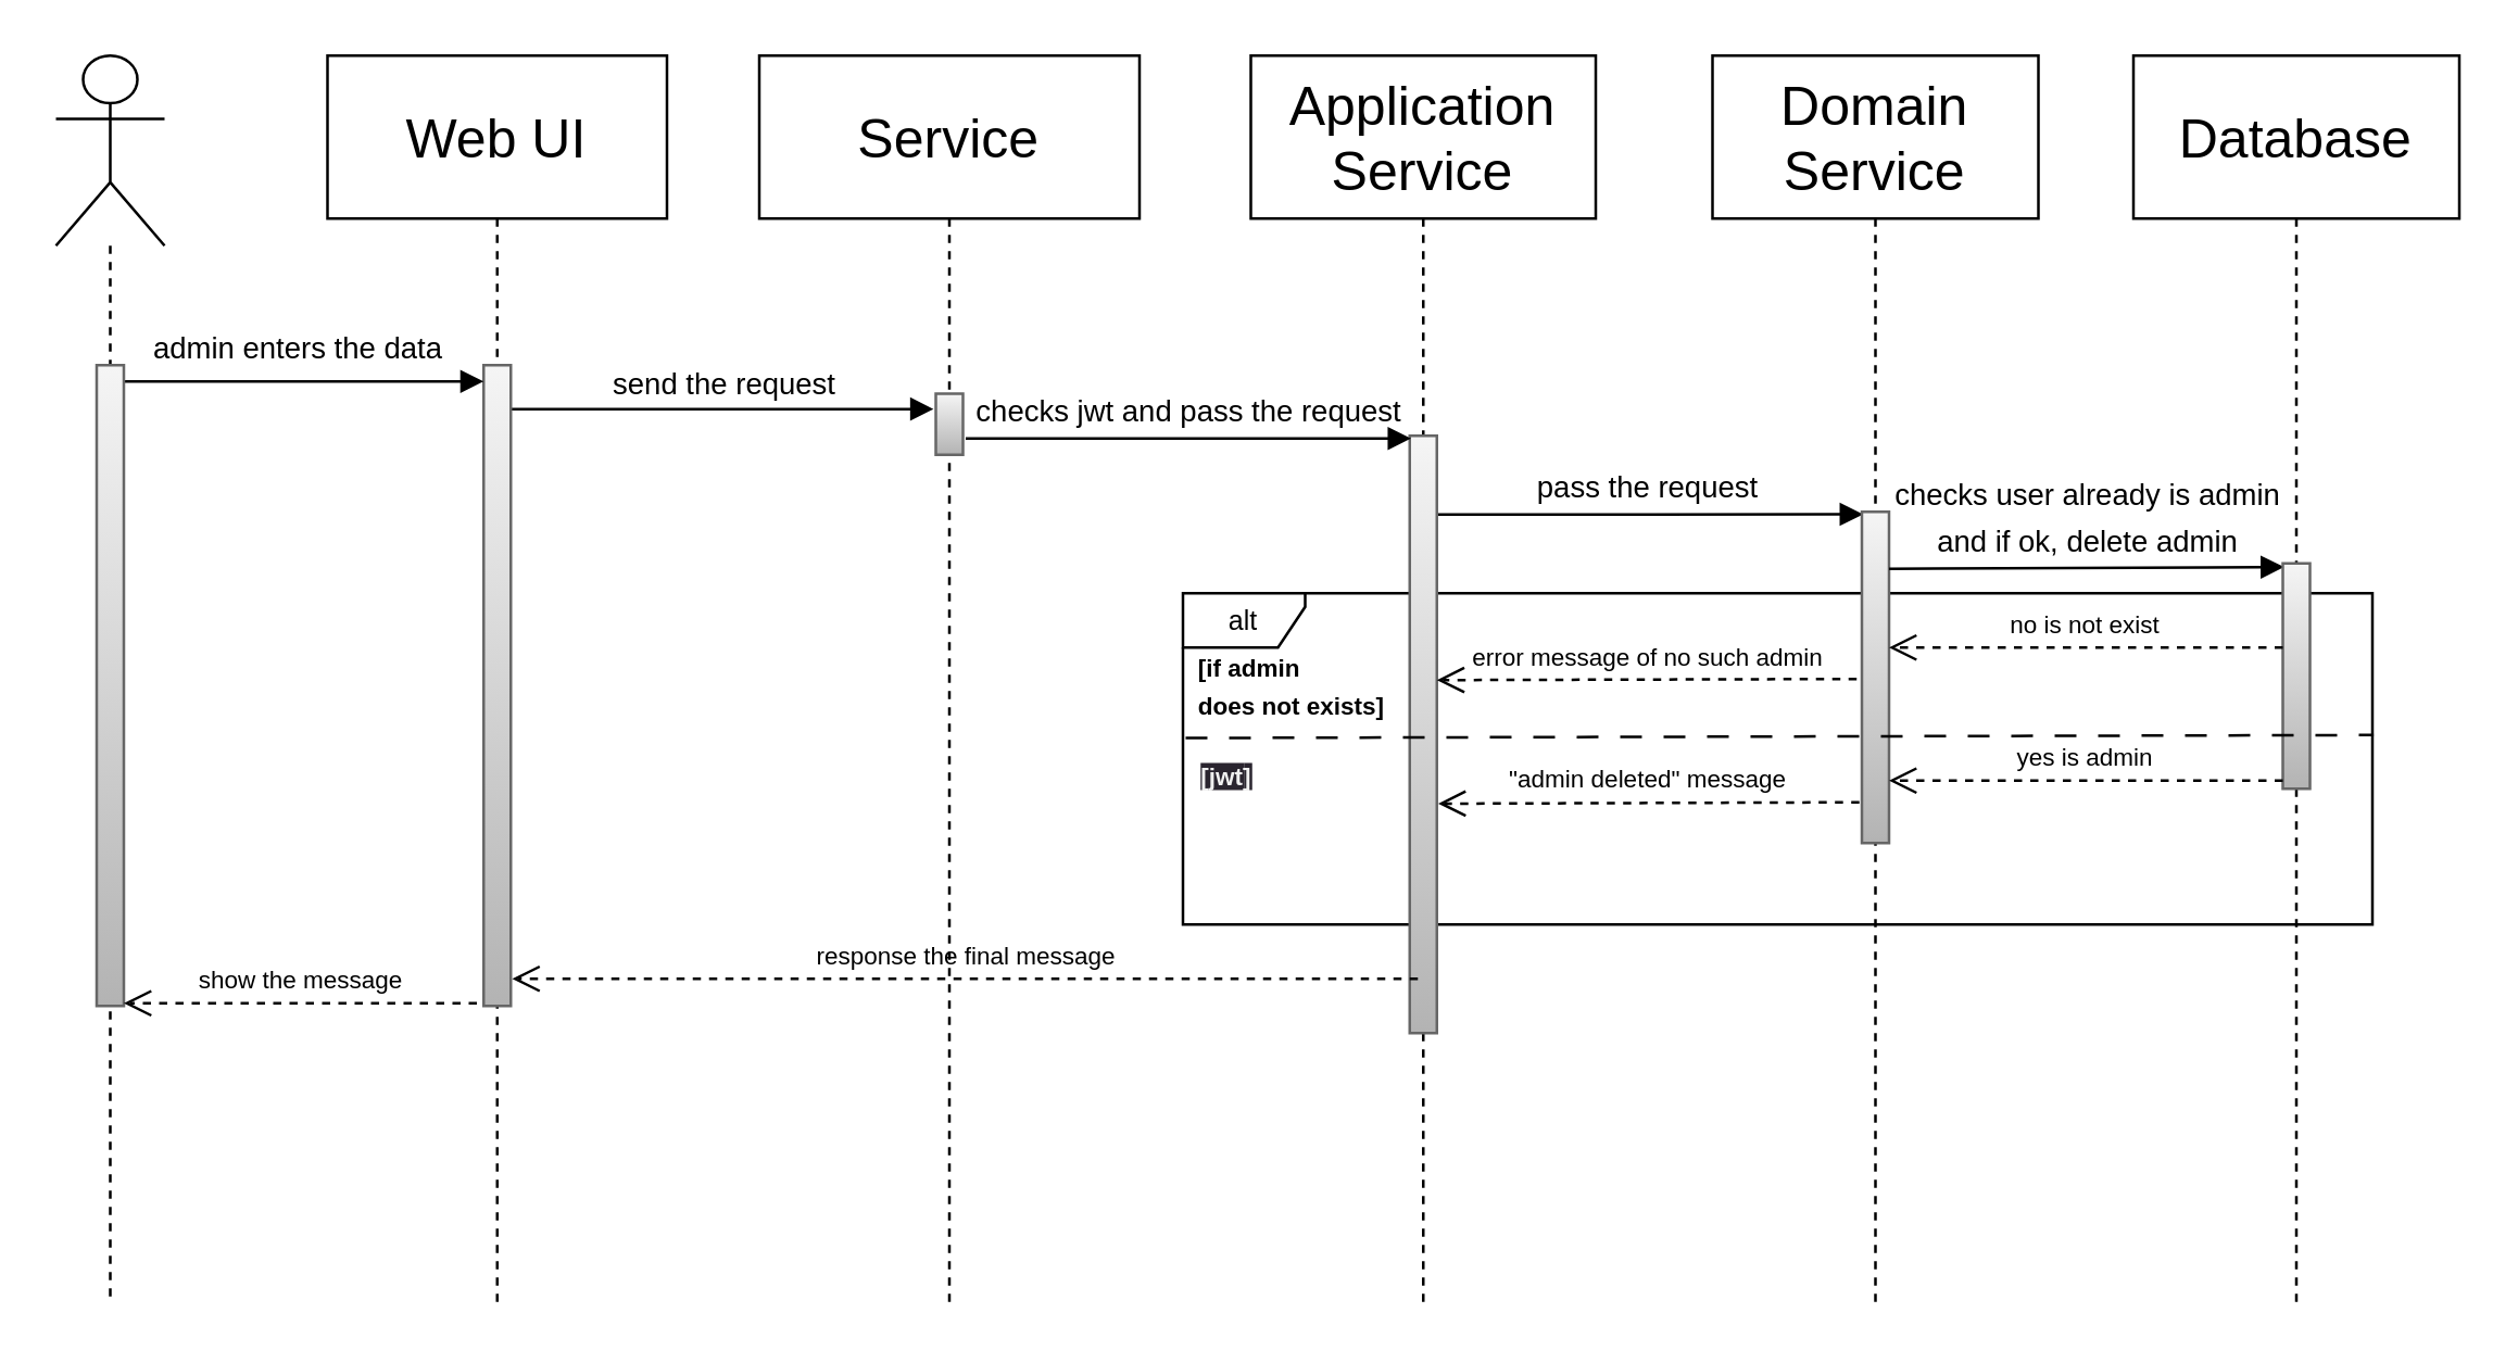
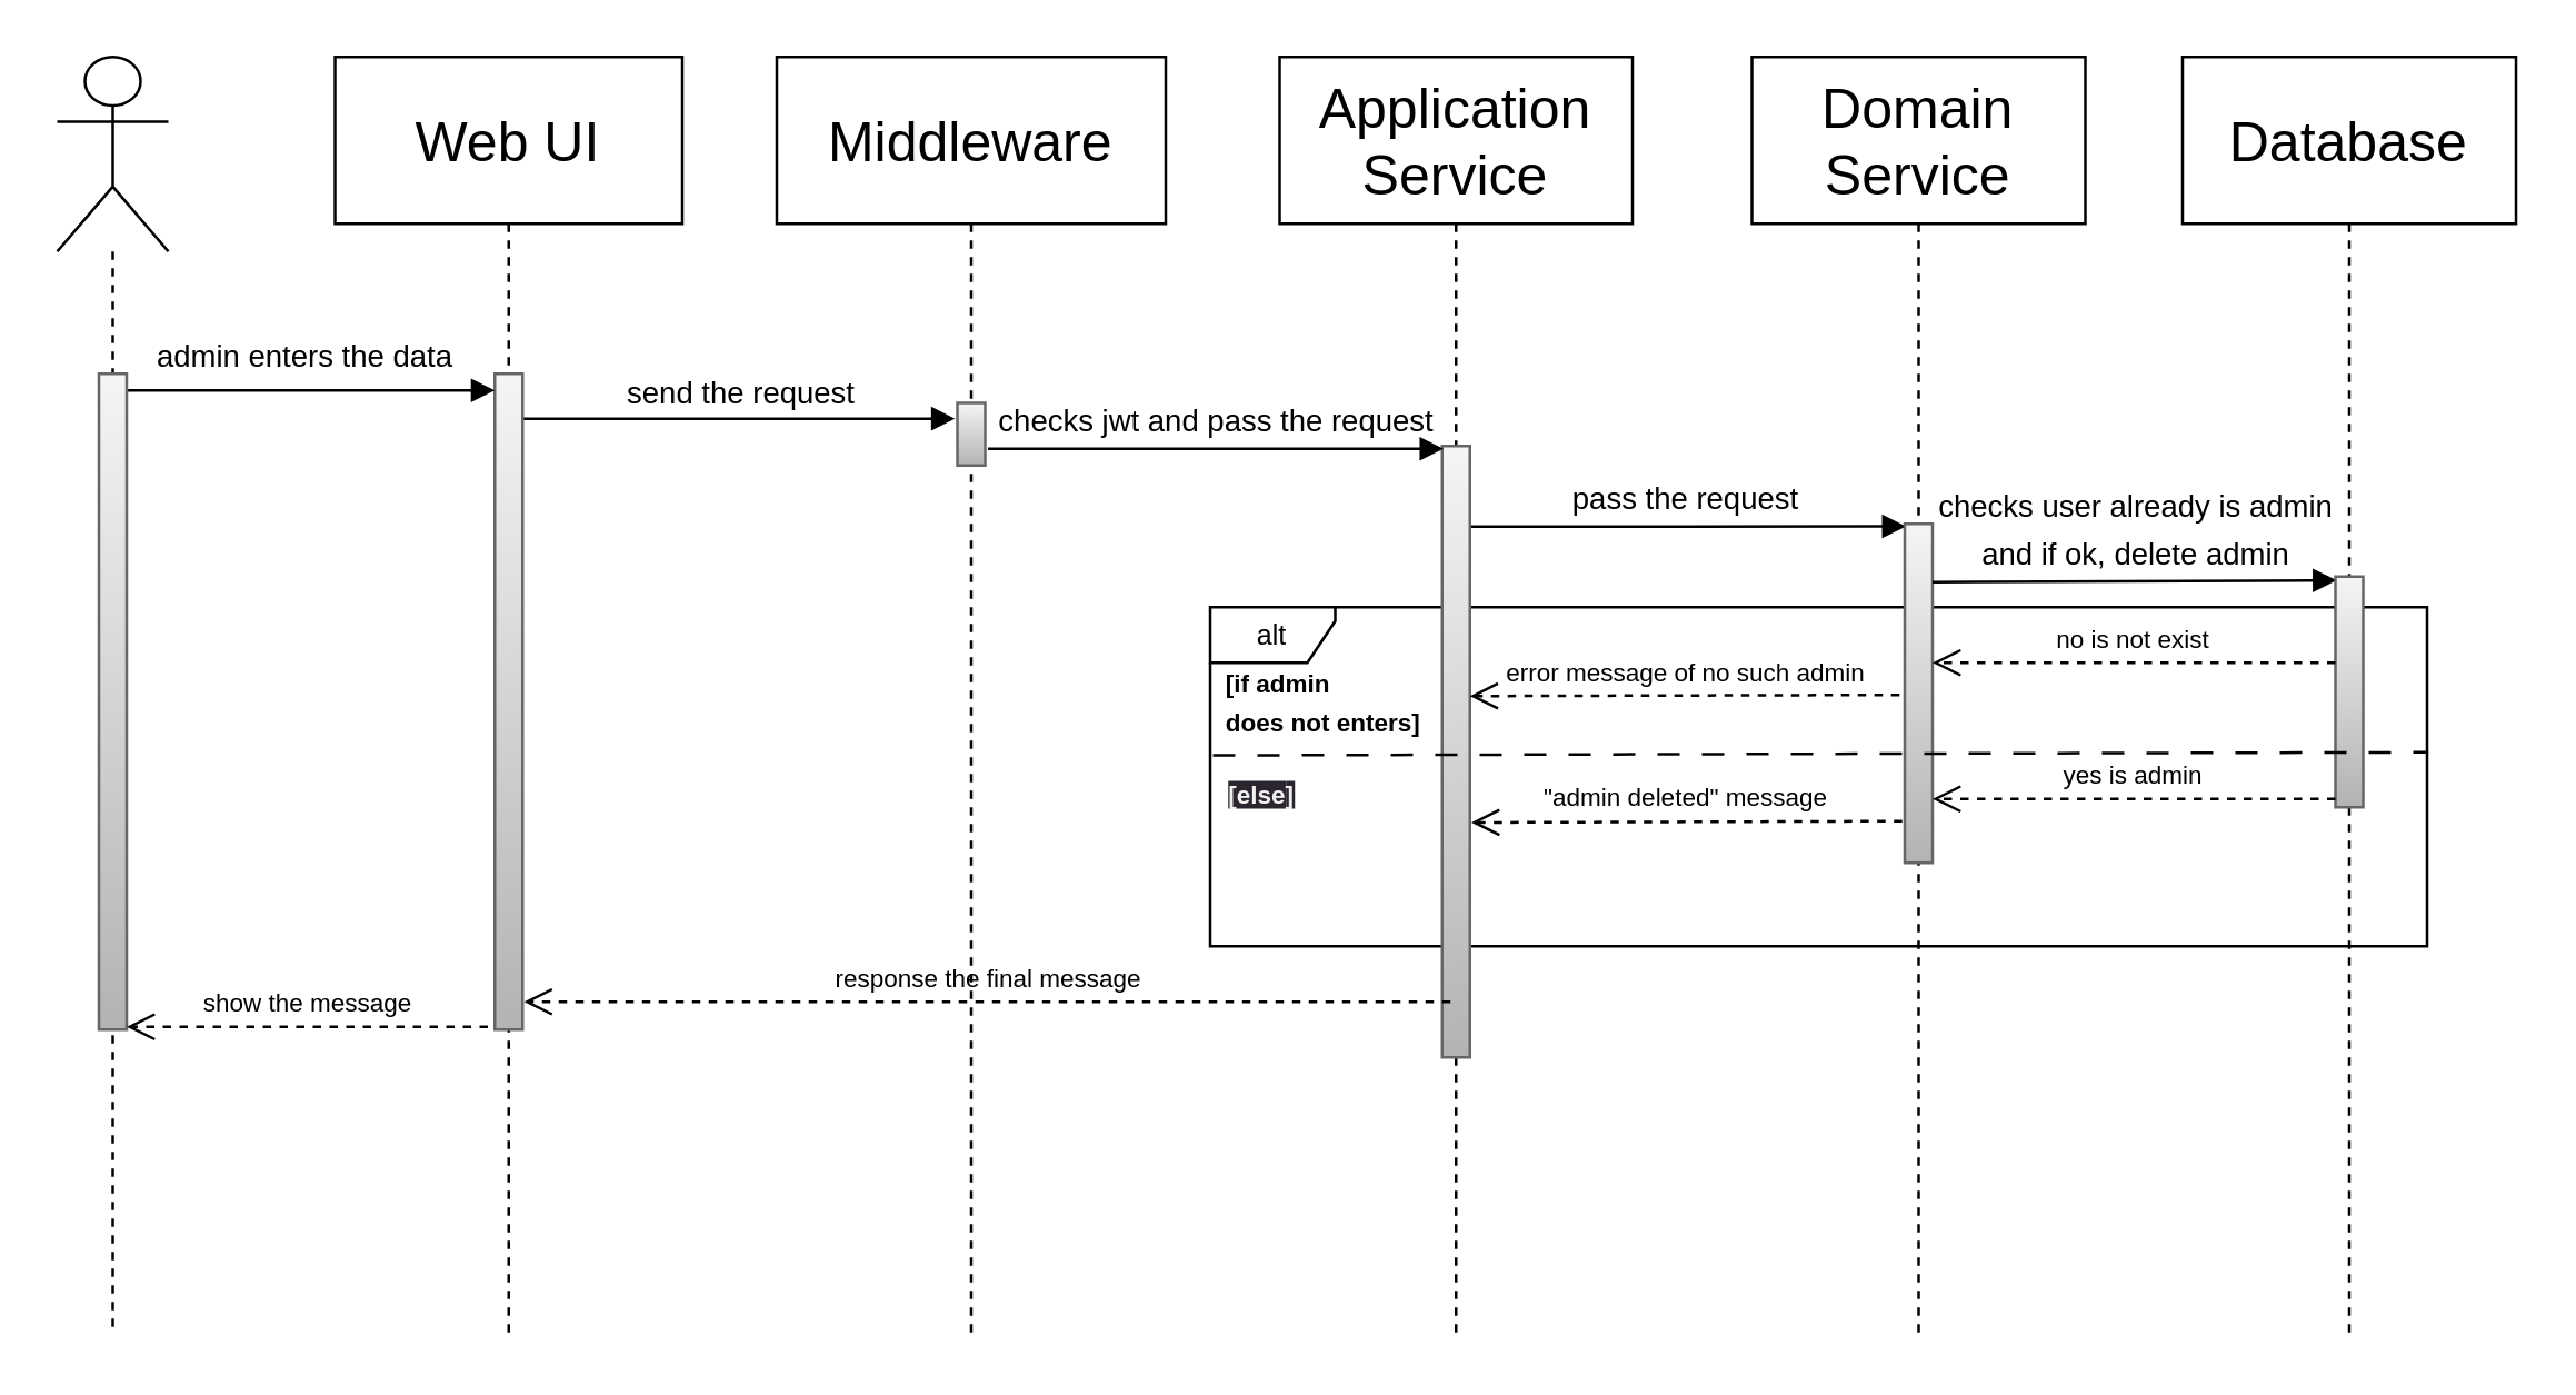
  <mxCell id="0" />
  <mxCell id="1" parent="0" />
  <mxCell id="2" value="alt" style="shape=umlFrame;whiteSpace=wrap;html=1;fontSize=10;width=45;height=20;" parent="1" vertex="1"><mxGeometry x="435" y="218" width="438" height="122" as="geometry" /></mxCell>
  <mxCell id="3" value="" style="shape=umlLifeline;participant=umlActor;perimeter=lifelinePerimeter;whiteSpace=wrap;html=1;container=1;collapsible=0;recursiveResize=0;verticalAlign=top;spacingTop=36;outlineConnect=0;size=70;" parent="1" vertex="1"><mxGeometry x="20" y="20" width="40" height="460" as="geometry" /></mxCell>
  <mxCell id="4" value="&lt;font style=&quot;font-size: 20px;&quot;&gt;Web UI&lt;/font&gt;" style="shape=umlLifeline;perimeter=lifelinePerimeter;whiteSpace=wrap;html=1;container=1;collapsible=0;recursiveResize=0;outlineConnect=0;size=60;" parent="1" vertex="1"><mxGeometry x="120" y="20" width="125" height="460" as="geometry" /></mxCell>
  <mxCell id="5" value="send the request" style="html=1;verticalAlign=bottom;endArrow=block;entryX=-0.084;entryY=0.029;entryDx=0;entryDy=0;entryPerimeter=0;labelBackgroundColor=none;" parent="4" source="6" edge="1"><mxGeometry width="80" relative="1" as="geometry"><mxPoint x="60" y="130" as="sourcePoint" /><mxPoint x="223.16" y="130.15" as="targetPoint" /></mxGeometry></mxCell>
  <mxCell id="6" value="" style="html=1;points=[];perimeter=orthogonalPerimeter;verticalAlign=middle;fillStyle=auto;rounded=0;glass=0;shadow=0;fillColor=#f5f5f5;gradientColor=#b3b3b3;strokeColor=#666666;" parent="4" vertex="1"><mxGeometry x="57.5" y="114" width="10" height="236" as="geometry" /></mxCell>
- <mxCell id="7" value="&lt;font style=&quot;&quot;&gt;&lt;font style=&quot;font-size: 20px;&quot;&gt;Service&lt;/font&gt;&lt;br&gt;&lt;/font&gt;" style="shape=umlLifeline;perimeter=lifelinePerimeter;whiteSpace=wrap;html=1;container=1;collapsible=0;recursiveResize=0;outlineConnect=0;size=60;" parent="1" vertex="1"><mxGeometry x="279" y="20" width="140" height="460" as="geometry" /></mxCell>
+ <mxCell id="7" value="&lt;font style=&quot;&quot;&gt;&lt;font style=&quot;font-size: 20px;&quot;&gt;Middleware&lt;/font&gt;&lt;br&gt;&lt;/font&gt;" style="shape=umlLifeline;perimeter=lifelinePerimeter;whiteSpace=wrap;html=1;container=1;collapsible=0;recursiveResize=0;outlineConnect=0;size=60;" parent="1" vertex="1"><mxGeometry x="279" y="20" width="140" height="460" as="geometry" /></mxCell>
  <mxCell id="8" value="" style="html=1;points=[];perimeter=orthogonalPerimeter;fontSize=11;fillColor=#f5f5f5;gradientColor=#b3b3b3;strokeColor=#666666;" parent="7" vertex="1"><mxGeometry x="65" y="124.5" width="10" height="22.5" as="geometry" /></mxCell>
  <mxCell id="9" value="&lt;span style=&quot;font-size: 20px;&quot;&gt;Domain&lt;br&gt;Service&lt;br&gt;&lt;/span&gt;" style="shape=umlLifeline;perimeter=lifelinePerimeter;whiteSpace=wrap;html=1;container=1;collapsible=0;recursiveResize=0;outlineConnect=0;size=60;" parent="1" vertex="1"><mxGeometry x="630" y="20" width="120" height="460" as="geometry" /></mxCell>
  <mxCell id="10" value="&lt;font style=&quot;font-size: 11px;&quot;&gt;pass the request&lt;br&gt;&lt;/font&gt;" style="html=1;verticalAlign=bottom;endArrow=block;fontSize=14;labelBackgroundColor=none;entryX=0.043;entryY=0.088;entryDx=0;entryDy=0;entryPerimeter=0;" parent="9" edge="1"><mxGeometry relative="1" as="geometry"><mxPoint x="-101.5" y="169" as="sourcePoint" /><mxPoint x="55.43" y="168.936" as="targetPoint" /></mxGeometry></mxCell>
  <mxCell id="11" value="" style="html=1;points=[];perimeter=orthogonalPerimeter;rounded=0;shadow=0;glass=0;sketch=0;fillStyle=auto;fontSize=14;fillColor=#f5f5f5;gradientColor=#b3b3b3;strokeColor=#666666;" parent="9" vertex="1"><mxGeometry x="55" y="168" width="10" height="122" as="geometry" /></mxCell>
  <mxCell id="12" value="&lt;font style=&quot;font-size: 11px;&quot;&gt;admin enters the data&lt;br&gt;&lt;/font&gt;" style="html=1;verticalAlign=bottom;endArrow=block;fontSize=22;labelBackgroundColor=none;" parent="1" target="6" edge="1"><mxGeometry width="80" relative="1" as="geometry"><mxPoint x="40" y="140" as="sourcePoint" /><mxPoint x="170" y="140" as="targetPoint" /><Array as="points" /><mxPoint as="offset" /></mxGeometry></mxCell>
  <mxCell id="13" value="&lt;font style=&quot;font-size: 20px;&quot;&gt;Application Service&lt;/font&gt;" style="shape=umlLifeline;perimeter=lifelinePerimeter;whiteSpace=wrap;html=1;container=1;collapsible=0;recursiveResize=0;outlineConnect=0;size=60;" parent="1" vertex="1"><mxGeometry x="460" y="20" width="127" height="460" as="geometry" /></mxCell>
  <mxCell id="14" value="" style="html=1;points=[];perimeter=orthogonalPerimeter;rounded=0;shadow=0;glass=0;sketch=0;fillStyle=auto;fontSize=14;fillColor=#f5f5f5;gradientColor=#b3b3b3;strokeColor=#666666;" parent="13" vertex="1"><mxGeometry x="58.5" y="140" width="10" height="220" as="geometry" /></mxCell>
  <mxCell id="15" value="error message of no such admin" style="html=1;verticalAlign=bottom;endArrow=open;dashed=1;endSize=8;labelBackgroundColor=none;fontSize=9;exitX=-0.191;exitY=0.521;exitDx=0;exitDy=0;exitPerimeter=0;" parent="13" edge="1"><mxGeometry relative="1" as="geometry"><mxPoint x="223.09" y="229.562" as="sourcePoint" /><mxPoint x="68.5" y="230" as="targetPoint" /></mxGeometry></mxCell>
  <mxCell id="16" value="&quot;admin deleted&quot; message" style="html=1;verticalAlign=bottom;endArrow=open;dashed=1;endSize=8;labelBackgroundColor=none;fontSize=9;exitX=-0.092;exitY=0.877;exitDx=0;exitDy=0;exitPerimeter=0;" parent="13" source="11" edge="1"><mxGeometry relative="1" as="geometry"><mxPoint x="203" y="274.0" as="sourcePoint" /><mxPoint x="69" y="275.497" as="targetPoint" /></mxGeometry></mxCell>
  <mxCell id="17" value="response the final message" style="html=1;verticalAlign=bottom;endArrow=open;dashed=1;endSize=8;labelBackgroundColor=none;fontSize=9;exitX=-0.092;exitY=0.877;exitDx=0;exitDy=0;exitPerimeter=0;" parent="13" edge="1"><mxGeometry relative="1" as="geometry"><mxPoint x="61.5" y="340.004" as="sourcePoint" /><mxPoint x="-272" y="340" as="targetPoint" /></mxGeometry></mxCell>
  <mxCell id="18" value="" style="html=1;points=[];perimeter=orthogonalPerimeter;fillColor=#f5f5f5;gradientColor=#b3b3b3;strokeColor=#666666;" parent="1" vertex="1"><mxGeometry x="35" y="134" width="10" height="236" as="geometry" /></mxCell>
  <mxCell id="19" value="&lt;font style=&quot;font-size: 11px;&quot;&gt;checks jwt and pass the request&lt;br&gt;&lt;/font&gt;" style="html=1;verticalAlign=bottom;endArrow=block;fontSize=14;labelBackgroundColor=none;" parent="1" edge="1"><mxGeometry relative="1" as="geometry"><mxPoint x="355" y="161" as="sourcePoint" /><mxPoint x="519" y="161" as="targetPoint" /></mxGeometry></mxCell>
  <mxCell id="20" value="&lt;span style=&quot;font-size: 20px;&quot;&gt;Database&lt;br&gt;&lt;/span&gt;" style="shape=umlLifeline;perimeter=lifelinePerimeter;whiteSpace=wrap;html=1;container=1;collapsible=0;recursiveResize=0;outlineConnect=0;size=60;" parent="1" vertex="1"><mxGeometry x="785" y="20" width="120" height="460" as="geometry" /></mxCell>
  <mxCell id="21" value="&lt;font style=&quot;font-size: 11px;&quot;&gt;checks user already is admin&lt;br&gt;and if ok, delete admin&lt;br&gt;&lt;/font&gt;" style="html=1;verticalAlign=bottom;endArrow=block;fontSize=14;labelBackgroundColor=none;entryX=0.044;entryY=0.016;entryDx=0;entryDy=0;entryPerimeter=0;" parent="20" target="22" edge="1"><mxGeometry relative="1" as="geometry"><mxPoint x="-90" y="189" as="sourcePoint" /><mxPoint x="64" y="189" as="targetPoint" /></mxGeometry></mxCell>
  <mxCell id="22" value="" style="html=1;points=[];perimeter=orthogonalPerimeter;rounded=0;shadow=0;glass=0;sketch=0;fillStyle=auto;fontSize=14;fillColor=#f5f5f5;gradientColor=#b3b3b3;strokeColor=#666666;" parent="20" vertex="1"><mxGeometry x="55" y="187" width="10" height="83" as="geometry" /></mxCell>
  <mxCell id="23" value="no is not exist" style="html=1;verticalAlign=bottom;endArrow=open;dashed=1;endSize=8;labelBackgroundColor=none;fontSize=9;" parent="20" edge="1"><mxGeometry relative="1" as="geometry"><mxPoint x="55" y="218" as="sourcePoint" /><mxPoint x="-90" y="218" as="targetPoint" /></mxGeometry></mxCell>
  <mxCell id="24" value="yes is admin" style="html=1;verticalAlign=bottom;endArrow=open;dashed=1;endSize=8;labelBackgroundColor=none;fontSize=9;" parent="20" edge="1"><mxGeometry relative="1" as="geometry"><mxPoint x="55" y="267.0" as="sourcePoint" /><mxPoint x="-90" y="267.0" as="targetPoint" /></mxGeometry></mxCell>
  <mxCell id="25" value="" style="endArrow=none;dashed=1;html=1;labelBackgroundColor=none;fontSize=9;dashPattern=8 8;entryX=1.001;entryY=0.428;entryDx=0;entryDy=0;entryPerimeter=0;" parent="1" target="2" edge="1"><mxGeometry width="50" height="50" relative="1" as="geometry"><mxPoint x="436" y="271.33" as="sourcePoint" /><mxPoint x="856.876" y="271.558" as="targetPoint" /></mxGeometry></mxCell>
- <mxCell id="26" value="&lt;span style=&quot;font-size: 9px; font-weight: 700; text-align: center;&quot;&gt;[if admin&lt;br&gt;&lt;/span&gt;&lt;span style=&quot;font-size: 9px; font-weight: 700; text-align: center;&quot;&gt;does not exists]&lt;/span&gt;" style="text;whiteSpace=wrap;html=1;" parent="1" vertex="1"><mxGeometry x="439" y="231" width="180" height="40" as="geometry" /></mxCell>
- <mxCell id="27" value="&lt;span style=&quot;border-color: rgb(0, 0, 0); color: rgb(240, 240, 240); font-family: Helvetica; font-style: normal; font-variant-ligatures: normal; font-variant-caps: normal; letter-spacing: normal; orphans: 2; text-indent: 0px; text-transform: none; widows: 2; word-spacing: 0px; -webkit-text-stroke-width: 0px; text-decoration-thickness: initial; text-decoration-style: initial; text-decoration-color: initial; font-size: 9px; font-weight: 700; text-align: center; background-color: rgb(42, 37, 47); float: none; display: inline !important;&quot;&gt;[jwt&lt;/span&gt;&lt;span style=&quot;border-color: rgb(0, 0, 0); color: rgb(240, 240, 240); font-family: Helvetica; font-style: normal; font-variant-ligatures: normal; font-variant-caps: normal; letter-spacing: normal; orphans: 2; text-indent: 0px; text-transform: none; widows: 2; word-spacing: 0px; -webkit-text-stroke-width: 0px; text-decoration-thickness: initial; text-decoration-style: initial; text-decoration-color: initial; font-size: 9px; font-weight: 700; text-align: center; background-color: rgb(42, 37, 47); float: none; display: inline !important;&quot;&gt;]&lt;/span&gt;" style="text;whiteSpace=wrap;html=1;" parent="1" vertex="1"><mxGeometry x="440" y="271" width="90" height="50" as="geometry" /></mxCell>
+ <mxCell id="26" value="&lt;span style=&quot;font-size: 9px; font-weight: 700; text-align: center;&quot;&gt;[if admin&lt;br&gt;&lt;/span&gt;&lt;span style=&quot;font-size: 9px; font-weight: 700; text-align: center;&quot;&gt;does not enters]&lt;/span&gt;" style="text;whiteSpace=wrap;html=1;" parent="1" vertex="1"><mxGeometry x="439" y="231" width="180" height="40" as="geometry" /></mxCell>
+ <mxCell id="27" value="&lt;span style=&quot;border-color: rgb(0, 0, 0); color: rgb(240, 240, 240); font-family: Helvetica; font-style: normal; font-variant-ligatures: normal; font-variant-caps: normal; letter-spacing: normal; orphans: 2; text-indent: 0px; text-transform: none; widows: 2; word-spacing: 0px; -webkit-text-stroke-width: 0px; text-decoration-thickness: initial; text-decoration-style: initial; text-decoration-color: initial; font-size: 9px; font-weight: 700; text-align: center; background-color: rgb(42, 37, 47); float: none; display: inline !important;&quot;&gt;[else&lt;/span&gt;&lt;span style=&quot;border-color: rgb(0, 0, 0); color: rgb(240, 240, 240); font-family: Helvetica; font-style: normal; font-variant-ligatures: normal; font-variant-caps: normal; letter-spacing: normal; orphans: 2; text-indent: 0px; text-transform: none; widows: 2; word-spacing: 0px; -webkit-text-stroke-width: 0px; text-decoration-thickness: initial; text-decoration-style: initial; text-decoration-color: initial; font-size: 9px; font-weight: 700; text-align: center; background-color: rgb(42, 37, 47); float: none; display: inline !important;&quot;&gt;]&lt;/span&gt;" style="text;whiteSpace=wrap;html=1;" parent="1" vertex="1"><mxGeometry x="440" y="271" width="90" height="50" as="geometry" /></mxCell>
  <mxCell id="28" value="show the message" style="html=1;verticalAlign=bottom;endArrow=open;dashed=1;endSize=8;labelBackgroundColor=none;fontSize=9;" parent="1" edge="1"><mxGeometry relative="1" as="geometry"><mxPoint x="175" y="369" as="sourcePoint" /><mxPoint x="45" y="369.004" as="targetPoint" /></mxGeometry></mxCell>
